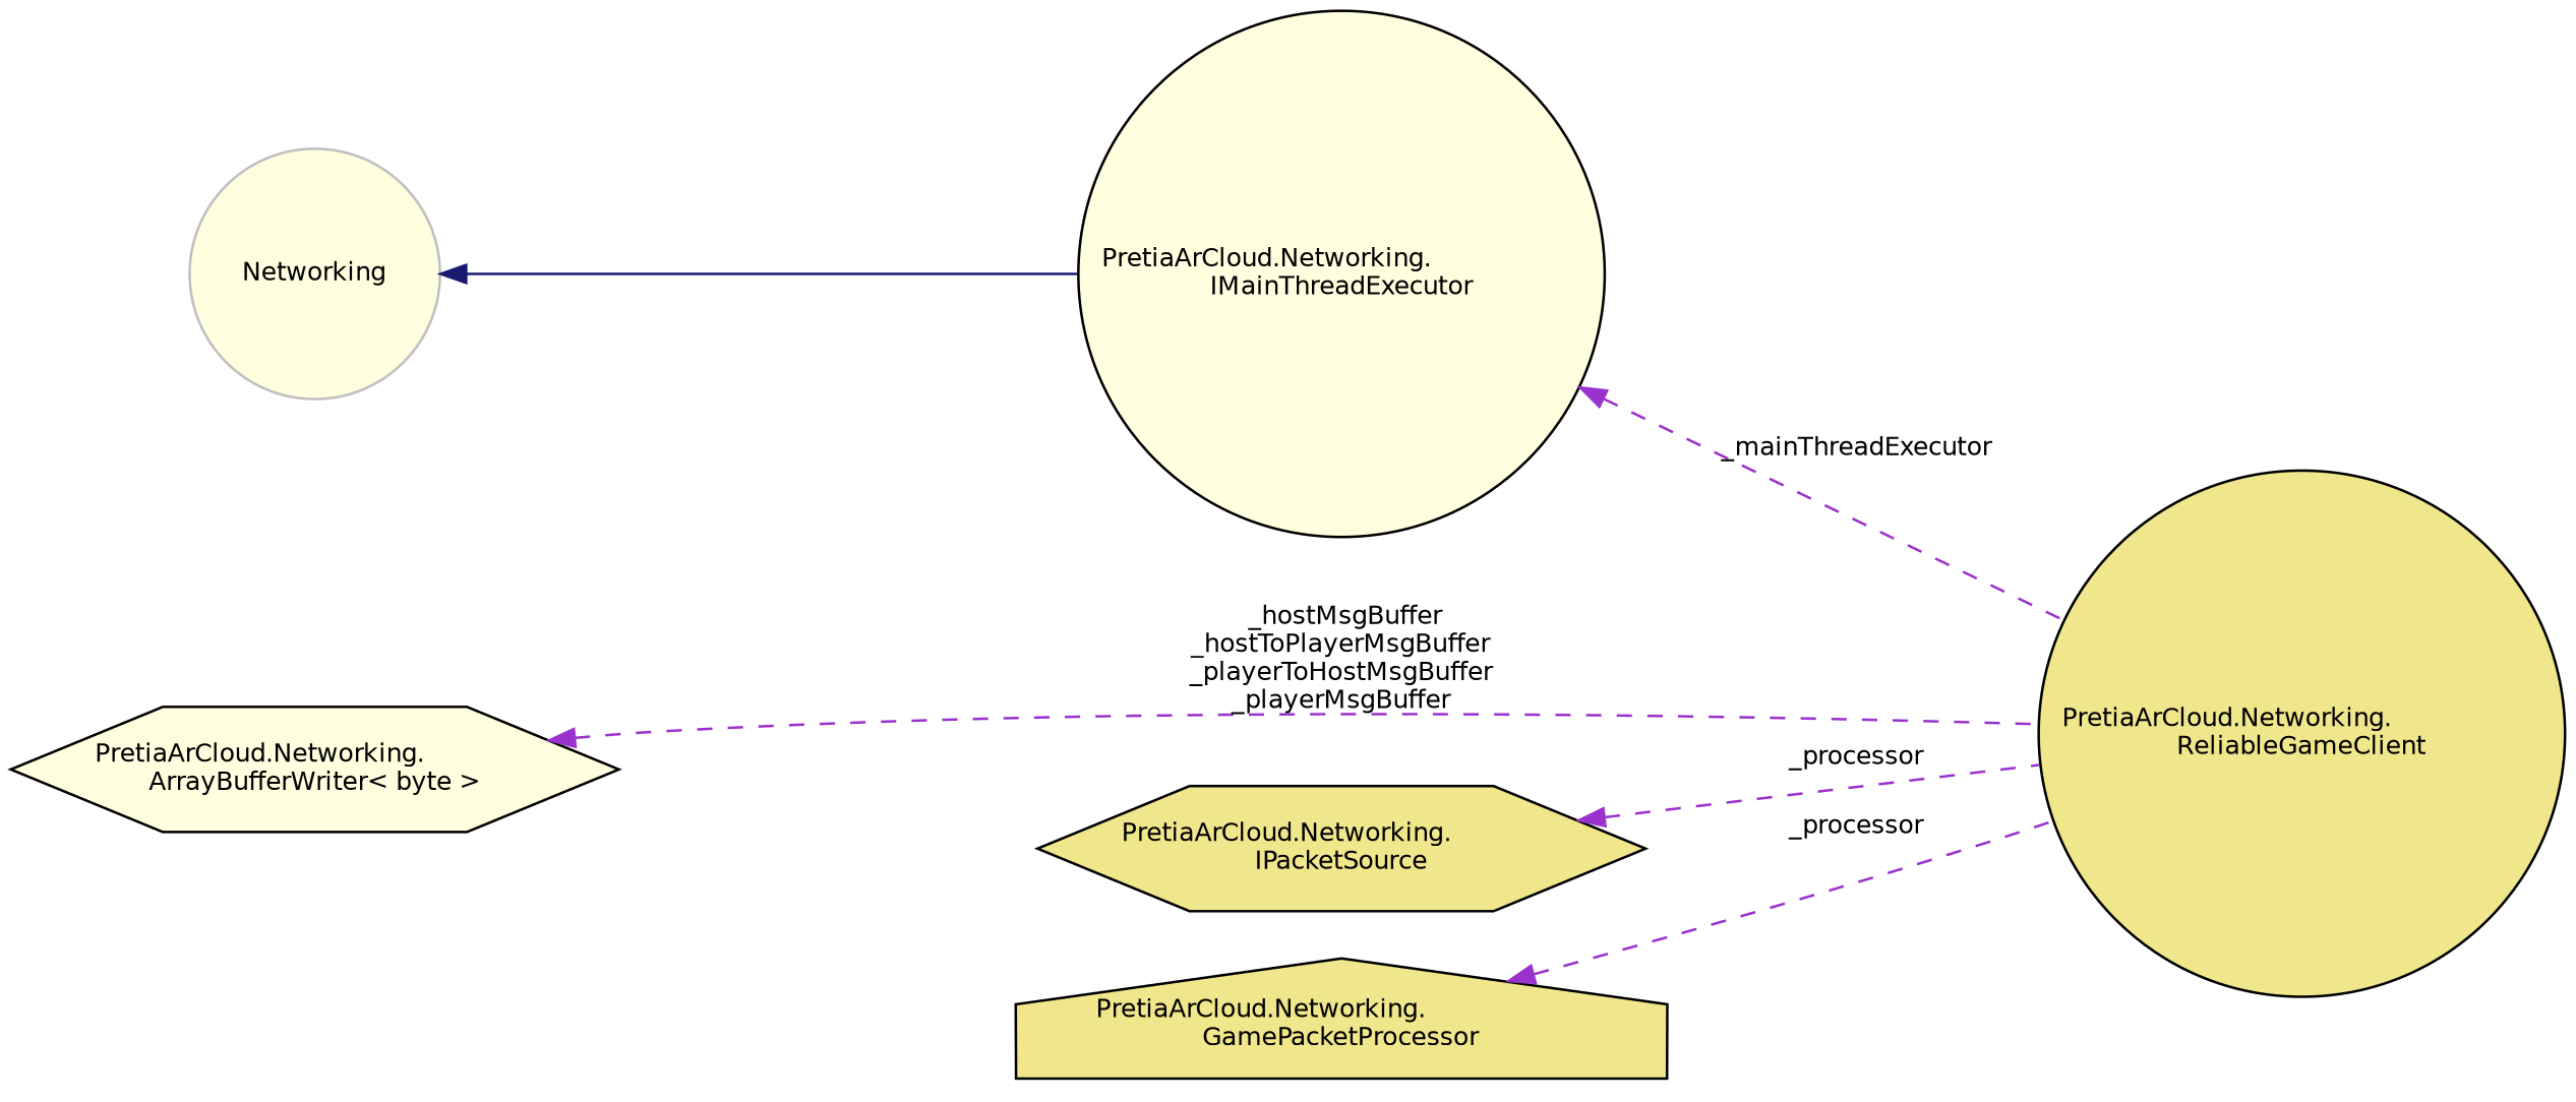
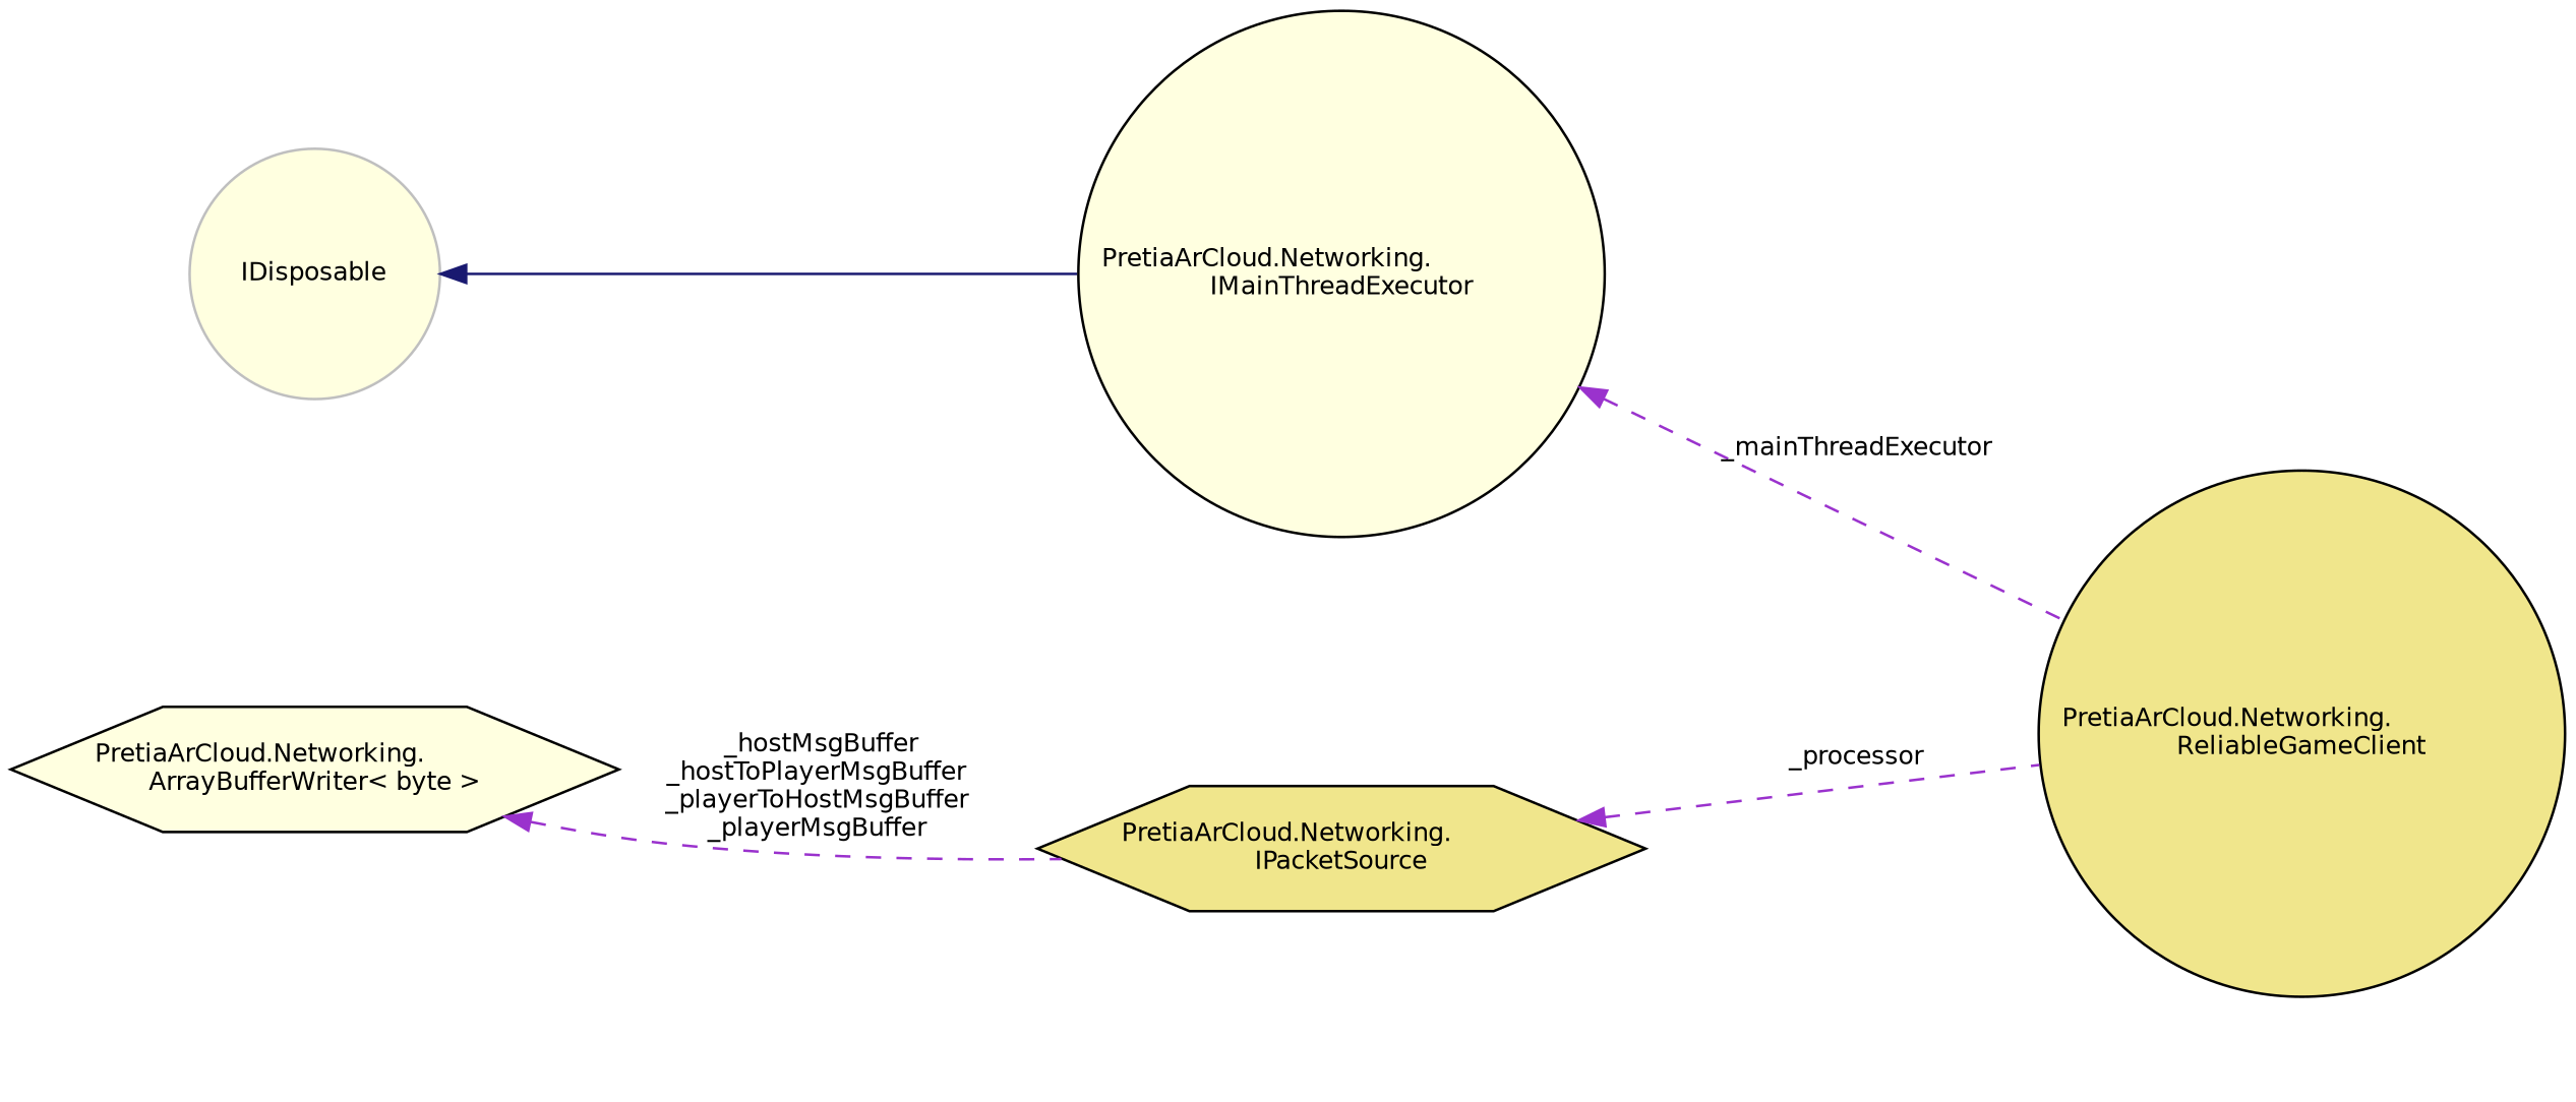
  digraph {
    rankdir=LR
    node [color=black fillcolor=khaki fontname=Helvetica fontsize=10 shape=circle style=filled]
    edge [color=darkorchid3 dir=back fontname=Helvetica fontsize=10 labelfontname=Helvetica labelfontsize=10 style=dashed]
    n1 [fontcolor=black height=0.2 label="PretiaArCloud.Networking.\lReliableGameClient" width=0.4]
-   n2 [color=grey75 fillcolor=lightyellow height=0.2 label=Networking width=0.4]
+   n2 [color=grey75 fillcolor=lightyellow height=0.2 label=IDisposable width=0.4]
    n3 [fillcolor=lightyellow height=0.2 label="PretiaArCloud.Networking.\lIMainThreadExecutor" width=0.4]
    n4 [fillcolor=lightyellow height=0.2 label="PretiaArCloud.Networking.\lArrayBufferWriter\< byte \>" shape=hexagon width=0.4]
-   n5 [height=0.2 label="PretiaArCloud.Networking.\lGamePacketProcessor" shape=house width=0.4]
    n6 [height=0.2 label="PretiaArCloud.Networking.\lIPacketSource" shape=hexagon width=0.4]
    n2 -> n3 [color=midnightblue style=solid]
    n3 -> n1 [label=" _mainThreadExecutor"]
-   n4 -> n1 [label=" _hostMsgBuffer\n_hostToPlayerMsgBuffer\n_playerToHostMsgBuffer\n_playerMsgBuffer"]
-   n5 -> n1 [label=" _processor"]
+   n4 -> n6 [label=" _hostMsgBuffer\n_hostToPlayerMsgBuffer\n_playerToHostMsgBuffer\n_playerMsgBuffer"]
    n6 -> n1 [label=" _processor"]
  }
